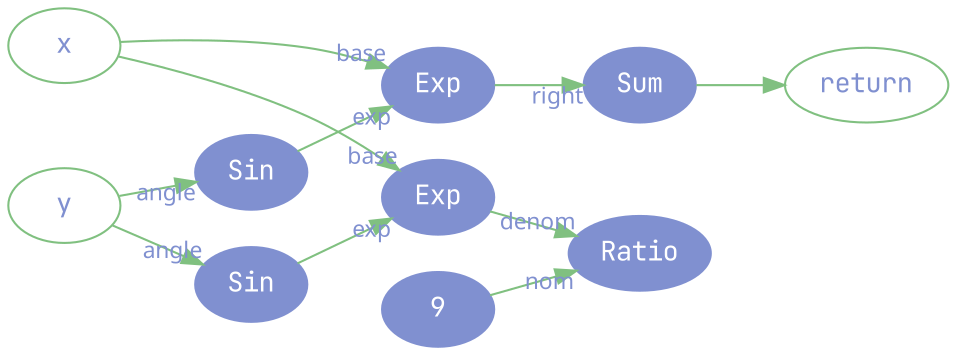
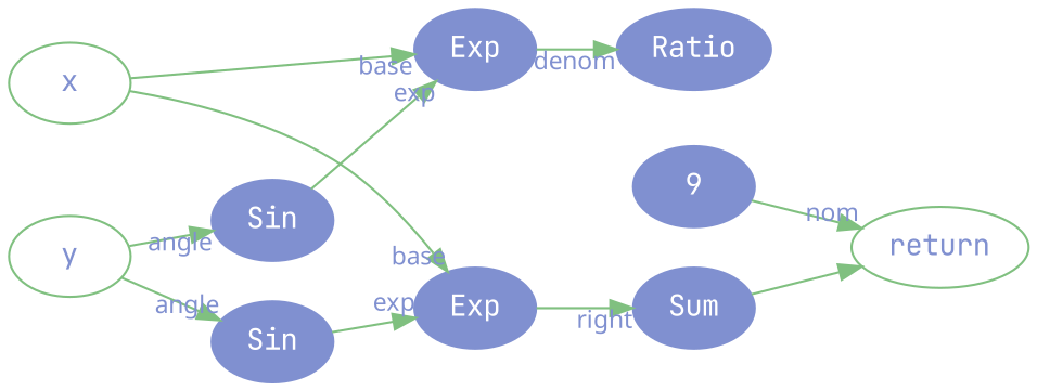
  digraph {
    fontname="JetBrains Mono"
    rankdir=LR
    node [color="#8090d0" fontcolor=white fontname="JetBrains Mono" fontsize=13 style=filled]
    edge [color="#80c080" fontname="JetBrains Mono" headlabel=base labelfontcolor="#8090d0" labelfontname=go labelfontsize=11]
    x [color="#80c080" fontcolor="#8090d0" shape=ellipse style=""]
    y [color="#80c080" fontcolor="#8090d0" shape=ellipse style=""]
    return [color="#80c080" fontcolor="#8090d0" shape=ellipse style=""]
    n4 [label=Exp]
    n5 [label=Exp]
    n6 [label=Sin]
    n7 [label=Sin]
    n8 [label=Ratio]
    n9 [label=Sum]
    n10 [label=9]
    subgraph sub_1 {
      rank=same
      x
      y
    }
    subgraph sub_2 {
      rank=source
      x
      y
    }
    subgraph sub_3 {
      rank=sink
      return
    }
    x -> n4
    x -> n5
    y -> n6 [headlabel=angle]
    y -> n7 [headlabel=angle]
    n4 -> n8 [headlabel=denom]
    n5 -> n9 [headlabel=right]
    n6 -> n4 [headlabel=exp]
    n7 -> n5 [headlabel=exp]
    n9 -> return [headlabel=""]
-   n10 -> n8 [headlabel=nom]
+   n10 -> return [headlabel=nom]
  }
